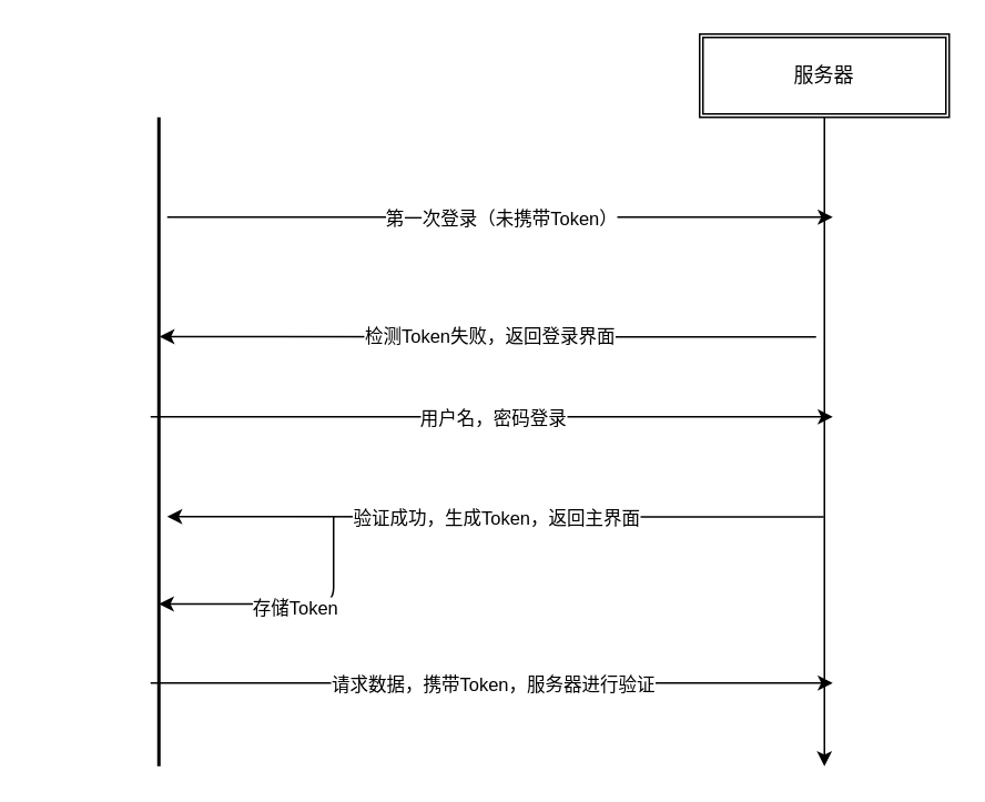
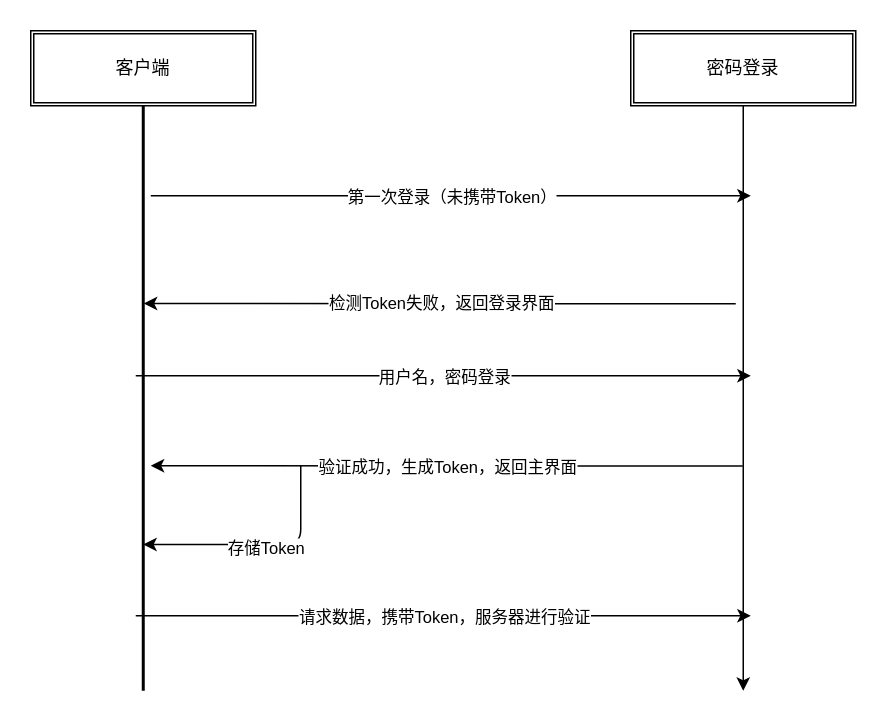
  <mxCell id="0" />
  <mxCell id="1" parent="0" />
+ <mxCell id="2" value="客户端" style="shape=ext;double=1;rounded=0;whiteSpace=wrap;html=1;" parent="1" vertex="1"><mxGeometry x="20" y="20" width="150" height="50" as="geometry" /></mxCell>
  <mxCell id="3" style="edgeStyle=orthogonalEdgeStyle;rounded=0;orthogonalLoop=1;jettySize=auto;html=1;" parent="1" source="4" edge="1"><mxGeometry relative="1" as="geometry"><mxPoint x="495" y="460" as="targetPoint" /></mxGeometry></mxCell>
- <mxCell id="4" value="服务器" style="shape=ext;double=1;rounded=0;whiteSpace=wrap;html=1;" parent="1" vertex="1"><mxGeometry x="420" y="20" width="150" height="50" as="geometry" /></mxCell>
+ <mxCell id="4" value="密码登录" style="shape=ext;double=1;rounded=0;whiteSpace=wrap;html=1;" parent="1" vertex="1"><mxGeometry x="420" y="20" width="150" height="50" as="geometry" /></mxCell>
  <mxCell id="5" value="" style="line;strokeWidth=2;direction=south;html=1;" parent="1" vertex="1"><mxGeometry x="90" y="70" width="10" height="390" as="geometry" /></mxCell>
  <mxCell id="6" value="" style="endArrow=classic;html=1;" parent="1" edge="1"><mxGeometry relative="1" as="geometry"><mxPoint x="100" y="130" as="sourcePoint" /><mxPoint x="500" y="130" as="targetPoint" /></mxGeometry></mxCell>
  <mxCell id="7" value="第一次登录（未携带Token）" style="edgeLabel;resizable=0;html=1;align=center;verticalAlign=middle;" parent="6" connectable="0" vertex="1"><mxGeometry relative="1" as="geometry" /></mxCell>
  <mxCell id="8" value="" style="endArrow=classic;html=1;entryX=0.338;entryY=0.463;entryDx=0;entryDy=0;entryPerimeter=0;" parent="1" target="5" edge="1"><mxGeometry relative="1" as="geometry"><mxPoint x="490" y="202" as="sourcePoint" /><mxPoint x="140" y="300" as="targetPoint" /></mxGeometry></mxCell>
  <mxCell id="9" value="检测Token失败，返回登录界面" style="edgeLabel;resizable=0;html=1;align=center;verticalAlign=middle;" parent="8" connectable="0" vertex="1"><mxGeometry relative="1" as="geometry" /></mxCell>
  <mxCell id="10" value="" style="endArrow=classic;html=1;" parent="1" edge="1"><mxGeometry relative="1" as="geometry"><mxPoint x="90" y="250" as="sourcePoint" /><mxPoint x="500" y="250" as="targetPoint" /></mxGeometry></mxCell>
  <mxCell id="11" value="用户名，密码登录" style="edgeLabel;resizable=0;html=1;align=center;verticalAlign=middle;" parent="10" connectable="0" vertex="1"><mxGeometry relative="1" as="geometry" /></mxCell>
  <mxCell id="12" value="" style="endArrow=classic;html=1;entryX=0.338;entryY=0.463;entryDx=0;entryDy=0;entryPerimeter=0;" parent="1" edge="1"><mxGeometry relative="1" as="geometry"><mxPoint x="494.63" y="310.18" as="sourcePoint" /><mxPoint x="100" y="310" as="targetPoint" /></mxGeometry></mxCell>
  <mxCell id="13" value="验证成功，生成Token，返回主界面&lt;br&gt;" style="edgeLabel;resizable=0;html=1;align=center;verticalAlign=middle;" parent="12" connectable="0" vertex="1"><mxGeometry relative="1" as="geometry" /></mxCell>
  <mxCell id="14" value="" style="edgeStyle=elbowEdgeStyle;elbow=horizontal;endArrow=classic;html=1;entryX=0.75;entryY=0.5;entryDx=0;entryDy=0;entryPerimeter=0;" parent="1" target="5" edge="1"><mxGeometry width="50" height="50" relative="1" as="geometry"><mxPoint x="200" y="310" as="sourcePoint" /><mxPoint x="240" y="380" as="targetPoint" /><Array as="points"><mxPoint x="200" y="363" /></Array></mxGeometry></mxCell>
  <mxCell id="15" value="存储Token" style="edgeLabel;html=1;align=center;verticalAlign=middle;resizable=0;points=[];" parent="14" vertex="1" connectable="0"><mxGeometry x="-0.333" y="-24" relative="1" as="geometry"><mxPoint x="-23" y="26" as="offset" /></mxGeometry></mxCell>
  <mxCell id="16" value="" style="endArrow=classic;html=1;" parent="1" edge="1"><mxGeometry relative="1" as="geometry"><mxPoint x="90" y="410" as="sourcePoint" /><mxPoint x="500" y="410" as="targetPoint" /></mxGeometry></mxCell>
  <mxCell id="17" value="请求数据，携带Token，服务器进行验证" style="edgeLabel;resizable=0;html=1;align=center;verticalAlign=middle;" parent="16" connectable="0" vertex="1"><mxGeometry relative="1" as="geometry" /></mxCell>
